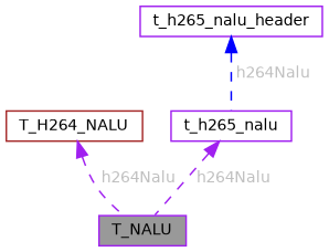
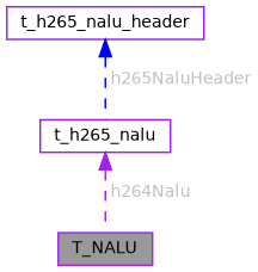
  digraph {
    node [color=purple fillcolor=white fontname=Helvetica fontsize=10 shape=box style=filled]
    edge [color=purple dir=back fontcolor=grey fontname=Helvetica fontsize=10 labelfontname=Helvetica labelfontsize=10 style=dashed]
    n1 [fillcolor=grey60 fontcolor=black height=0.2 label=T_NALU width=0.4]
-   n2 [color=brown height=0.2 label=T_H264_NALU width=0.4]
    n3 [height=0.2 label=t_h265_nalu width=0.4]
    n4 [height=0.2 label=t_h265_nalu_header width=0.4]
-   n2 -> n1 [label=" h264Nalu"]
    n3 -> n1 [label=" h264Nalu"]
-   n4 -> n3 [color=blue label=" h264Nalu"]
+   n4 -> n3 [color=blue label=" h265NaluHeader"]
  }
